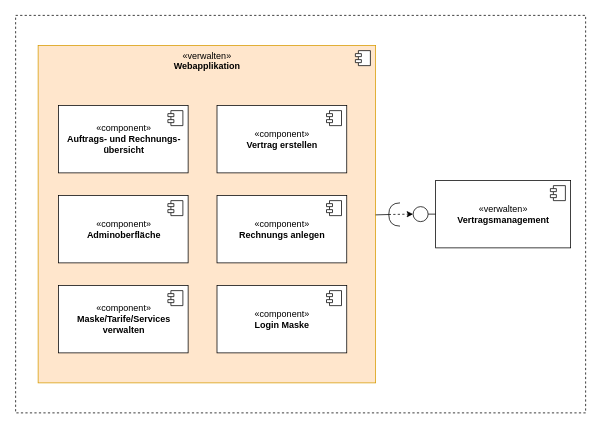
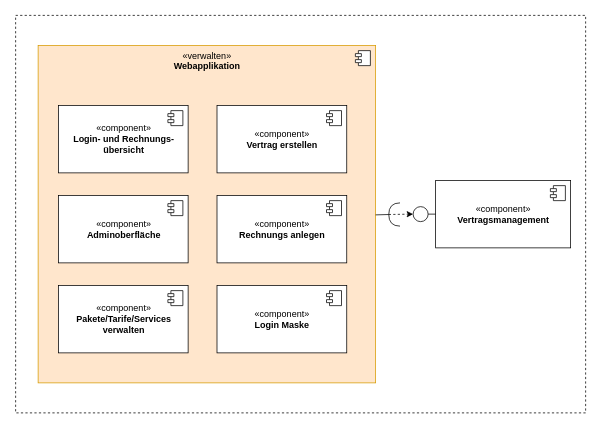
  <mxCell id="0" />
  <mxCell id="1" parent="0" />
  <mxCell id="2" value="" style="rounded=0;whiteSpace=wrap;html=1;dashed=1;labelBackgroundColor=none;" vertex="1" parent="1"><mxGeometry x="20" y="20" width="760" height="530" as="geometry" /></mxCell>
  <mxCell id="3" value="«verwalten»&lt;br&gt;&lt;b&gt;Webapplikation&lt;/b&gt;" style="html=1;labelBackgroundColor=none;verticalAlign=top;fillColor=#ffe6cc;strokeColor=#d79b00;" vertex="1" parent="1"><mxGeometry x="50" y="60" width="450" height="450" as="geometry" /></mxCell>
  <mxCell id="4" value="" style="shape=component;jettyWidth=8;jettyHeight=4;" vertex="1" parent="3"><mxGeometry x="1" width="20" height="20" relative="1" as="geometry"><mxPoint x="-27" y="7" as="offset" /></mxGeometry></mxCell>
  <mxCell id="5" value="«component»&lt;br&gt;&lt;b&gt;Vertrag erstellen&lt;/b&gt;" style="html=1;labelBackgroundColor=none;align=center;" vertex="1" parent="3"><mxGeometry x="238.5" y="80" width="173" height="90" as="geometry" /></mxCell>
  <mxCell id="6" value="" style="shape=component;jettyWidth=8;jettyHeight=4;" vertex="1" parent="5"><mxGeometry x="1" width="20" height="20" relative="1" as="geometry"><mxPoint x="-27" y="7" as="offset" /></mxGeometry></mxCell>
- <mxCell id="7" value="«component»&lt;br&gt;&lt;b&gt;Auftrags- und Rechnungs-&lt;br&gt;übersicht&lt;/b&gt;&lt;br&gt;" style="html=1;labelBackgroundColor=none;align=center;" vertex="1" parent="3"><mxGeometry x="27" y="80" width="173" height="90" as="geometry" /></mxCell>
+ <mxCell id="7" value="«component»&lt;br&gt;&lt;b&gt;Login- und Rechnungs-&lt;br&gt;übersicht&lt;/b&gt;&lt;br&gt;" style="html=1;labelBackgroundColor=none;align=center;" vertex="1" parent="3"><mxGeometry x="27" y="80" width="173" height="90" as="geometry" /></mxCell>
  <mxCell id="8" value="" style="shape=component;jettyWidth=8;jettyHeight=4;" vertex="1" parent="7"><mxGeometry x="1" width="20" height="20" relative="1" as="geometry"><mxPoint x="-27" y="7" as="offset" /></mxGeometry></mxCell>
  <mxCell id="9" value="«component»&lt;br&gt;&lt;b&gt;Adminoberfläche&lt;/b&gt;&lt;br&gt;" style="html=1;labelBackgroundColor=none;align=center;" vertex="1" parent="3"><mxGeometry x="27" y="200" width="173" height="90" as="geometry" /></mxCell>
  <mxCell id="10" value="" style="shape=component;jettyWidth=8;jettyHeight=4;" vertex="1" parent="9"><mxGeometry x="1" width="20" height="20" relative="1" as="geometry"><mxPoint x="-27" y="7" as="offset" /></mxGeometry></mxCell>
  <mxCell id="11" value="«component»&lt;br&gt;&lt;b&gt;Rechnungs anlegen&lt;/b&gt;&lt;br&gt;" style="html=1;labelBackgroundColor=none;align=center;" vertex="1" parent="3"><mxGeometry x="238.5" y="200" width="173" height="90" as="geometry" /></mxCell>
  <mxCell id="12" value="" style="shape=component;jettyWidth=8;jettyHeight=4;" vertex="1" parent="11"><mxGeometry x="1" width="20" height="20" relative="1" as="geometry"><mxPoint x="-27" y="7" as="offset" /></mxGeometry></mxCell>
- <mxCell id="13" value="«component»&lt;br&gt;&lt;b&gt;Maske/Tarife/Services&lt;br&gt;verwalten&lt;/b&gt;&lt;br&gt;" style="html=1;labelBackgroundColor=none;align=center;" vertex="1" parent="3"><mxGeometry x="27" y="320" width="173" height="90" as="geometry" /></mxCell>
+ <mxCell id="13" value="«component»&lt;br&gt;&lt;b&gt;Pakete/Tarife/Services&lt;br&gt;verwalten&lt;/b&gt;&lt;br&gt;" style="html=1;labelBackgroundColor=none;align=center;" vertex="1" parent="3"><mxGeometry x="27" y="320" width="173" height="90" as="geometry" /></mxCell>
  <mxCell id="14" value="" style="shape=component;jettyWidth=8;jettyHeight=4;" vertex="1" parent="13"><mxGeometry x="1" width="20" height="20" relative="1" as="geometry"><mxPoint x="-27" y="7" as="offset" /></mxGeometry></mxCell>
  <mxCell id="15" value="«component»&lt;br&gt;&lt;b&gt;Login Maske&lt;/b&gt;&lt;br&gt;" style="html=1;labelBackgroundColor=none;align=center;" vertex="1" parent="3"><mxGeometry x="238.5" y="320" width="173" height="90" as="geometry" /></mxCell>
  <mxCell id="16" value="" style="shape=component;jettyWidth=8;jettyHeight=4;" vertex="1" parent="15"><mxGeometry x="1" width="20" height="20" relative="1" as="geometry"><mxPoint x="-27" y="7" as="offset" /></mxGeometry></mxCell>
- <mxCell id="17" value="«verwalten»&lt;br&gt;&lt;b&gt;Vertragsmanagement&lt;/b&gt;" style="html=1;labelBackgroundColor=none;gradientColor=none;align=center;" vertex="1" parent="1"><mxGeometry x="580" y="240" width="180" height="90" as="geometry" /></mxCell>
+ <mxCell id="17" value="«component»&lt;br&gt;&lt;b&gt;Vertragsmanagement&lt;/b&gt;" style="html=1;labelBackgroundColor=none;gradientColor=none;align=center;" vertex="1" parent="1"><mxGeometry x="580" y="240" width="180" height="90" as="geometry" /></mxCell>
  <mxCell id="18" value="" style="shape=component;jettyWidth=8;jettyHeight=4;" vertex="1" parent="17"><mxGeometry x="1" width="20" height="20" relative="1" as="geometry"><mxPoint x="-27" y="7" as="offset" /></mxGeometry></mxCell>
  <mxCell id="19" value="" style="ellipse;whiteSpace=wrap;html=1;aspect=fixed;labelBackgroundColor=none;gradientColor=none;align=center;" vertex="1" parent="1"><mxGeometry x="550" y="275" width="20" height="20" as="geometry" /></mxCell>
  <mxCell id="20" value="" style="endArrow=none;html=1;entryX=0;entryY=0.5;entryDx=0;entryDy=0;exitX=1;exitY=0.5;exitDx=0;exitDy=0;" edge="1" parent="1" source="19" target="17"><mxGeometry width="50" height="50" relative="1" as="geometry"><mxPoint x="20" y="620" as="sourcePoint" /><mxPoint x="70" y="570" as="targetPoint" /></mxGeometry></mxCell>
  <mxCell id="21" value="" style="shape=requiredInterface;html=1;verticalLabelPosition=bottom;labelBackgroundColor=none;gradientColor=none;align=center;direction=west;" vertex="1" parent="1"><mxGeometry x="517.5" y="270" width="15" height="31" as="geometry" /></mxCell>
  <mxCell id="22" value="" style="endArrow=none;html=1;entryX=1;entryY=0.5;entryDx=0;entryDy=0;entryPerimeter=0;" edge="1" parent="1" target="21"><mxGeometry width="50" height="50" relative="1" as="geometry"><mxPoint x="500" y="286" as="sourcePoint" /><mxPoint x="70" y="570" as="targetPoint" /></mxGeometry></mxCell>
  <mxCell id="23" value="" style="endArrow=classic;html=1;entryX=0;entryY=0.5;entryDx=0;entryDy=0;exitX=1;exitY=0.5;exitDx=0;exitDy=0;exitPerimeter=0;dashed=1;" edge="1" parent="1" source="21" target="19"><mxGeometry width="50" height="50" relative="1" as="geometry"><mxPoint x="20" y="620" as="sourcePoint" /><mxPoint x="70" y="570" as="targetPoint" /></mxGeometry></mxCell>
